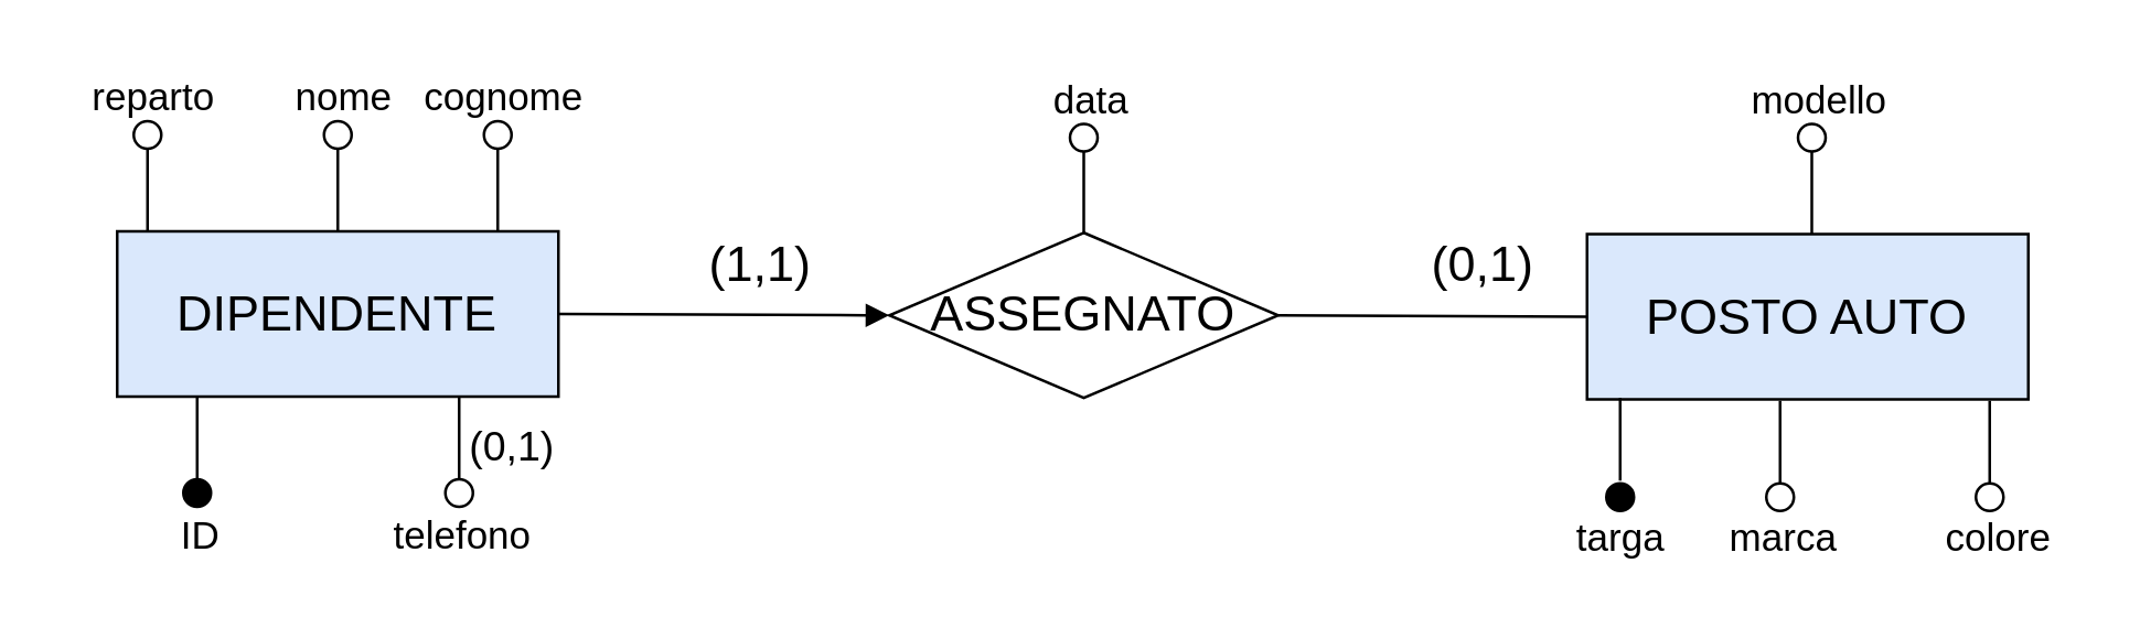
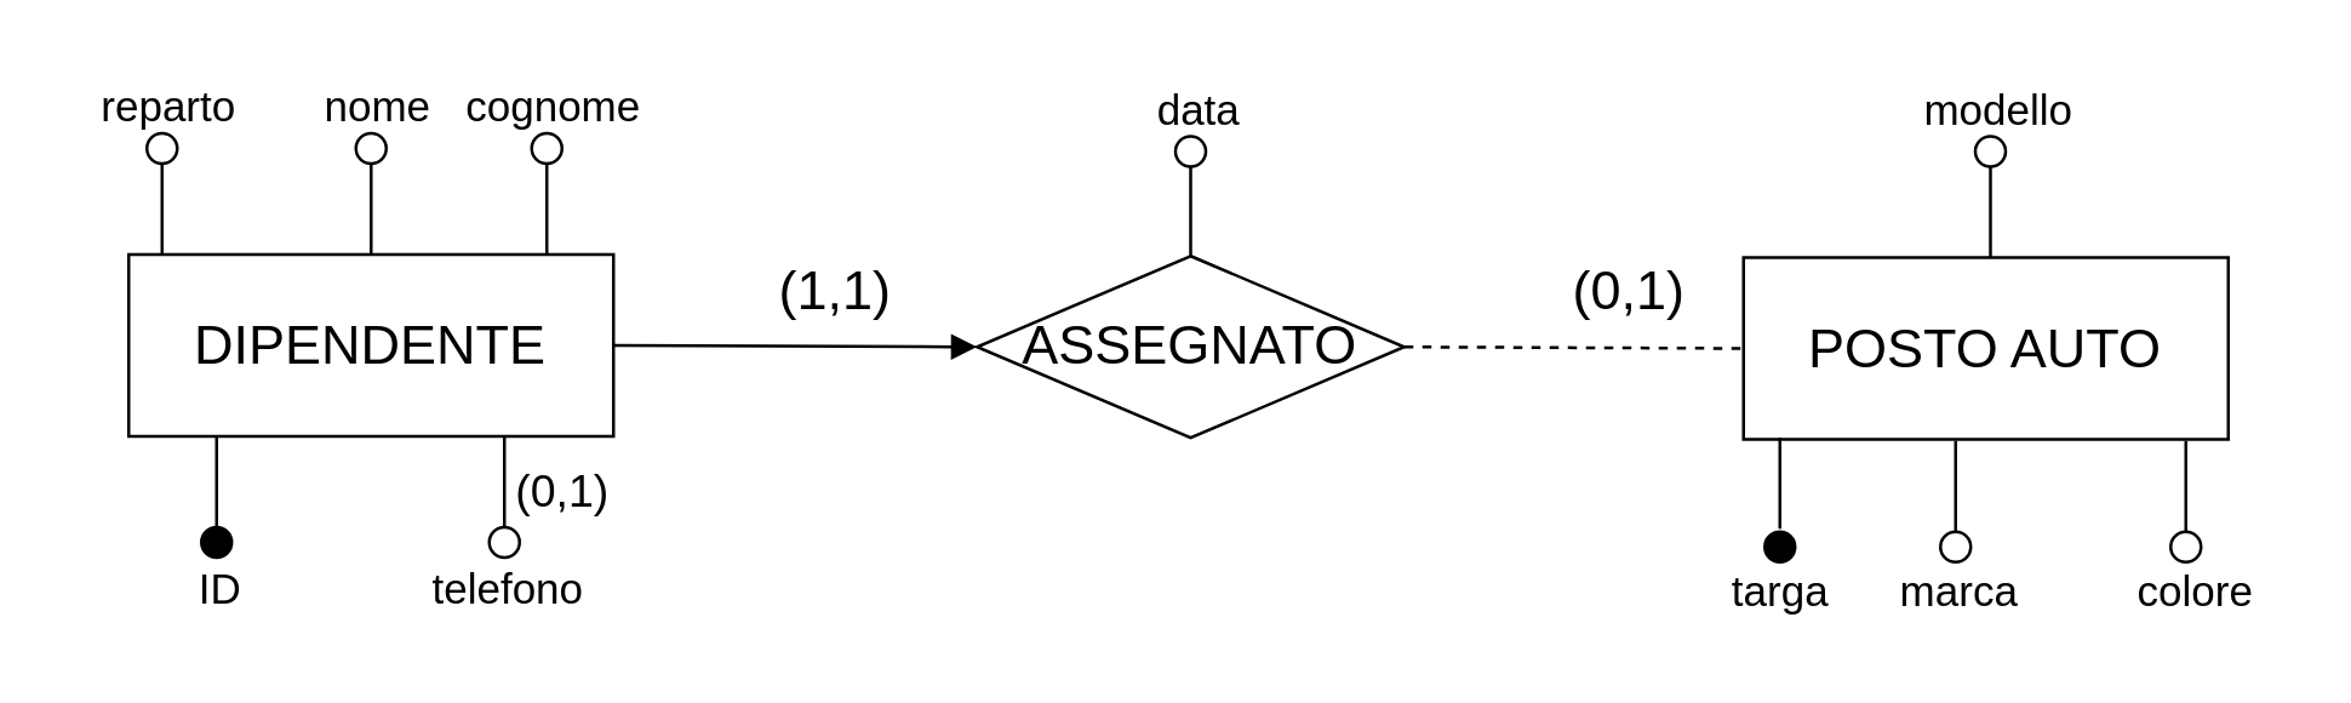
  <mxCell id="0" />
  <mxCell id="1" parent="0" />
- <mxCell id="2" value="&lt;span style=&quot;font-size: 18px;&quot;&gt;DIPENDENTE&lt;/span&gt;" style="rounded=0;whiteSpace=wrap;html=1;fillColor=#dae8fc;" parent="1" vertex="1"><mxGeometry x="42" y="83.5" width="160" height="60" as="geometry" /></mxCell>
+ <mxCell id="2" value="&lt;span style=&quot;font-size: 18px;&quot;&gt;DIPENDENTE&lt;/span&gt;" style="rounded=0;whiteSpace=wrap;html=1;" parent="1" vertex="1"><mxGeometry x="42" y="83.5" width="160" height="60" as="geometry" /></mxCell>
  <mxCell id="3" value="" style="endArrow=none;html=1;rounded=0;exitX=0.067;exitY=0;exitDx=0;exitDy=0;exitPerimeter=0;" parent="1" edge="1"><mxGeometry width="50" height="50" relative="1" as="geometry"><mxPoint x="180" y="83.5" as="sourcePoint" /><mxPoint x="180" y="53.5" as="targetPoint" /></mxGeometry></mxCell>
  <mxCell id="4" value="" style="ellipse;whiteSpace=wrap;html=1;aspect=fixed;" parent="1" vertex="1"><mxGeometry x="175" y="43.5" width="10" height="10" as="geometry" /></mxCell>
  <mxCell id="5" value="&lt;font style=&quot;font-size: 14px;&quot;&gt;nome&lt;/font&gt;" style="text;html=1;align=center;verticalAlign=middle;resizable=0;points=[];autosize=1;strokeColor=none;fillColor=none;" parent="1" vertex="1"><mxGeometry x="94" y="20" width="60" height="30" as="geometry" /></mxCell>
  <mxCell id="6" value="" style="endArrow=none;html=1;rounded=0;exitX=0.067;exitY=0;exitDx=0;exitDy=0;exitPerimeter=0;" parent="1" edge="1"><mxGeometry width="50" height="50" relative="1" as="geometry"><mxPoint x="122" y="83.5" as="sourcePoint" /><mxPoint x="122" y="53.5" as="targetPoint" /></mxGeometry></mxCell>
  <mxCell id="7" value="" style="ellipse;whiteSpace=wrap;html=1;aspect=fixed;direction=south;" parent="1" vertex="1"><mxGeometry x="117" y="43.5" width="10" height="10" as="geometry" /></mxCell>
- <mxCell id="8" value="&lt;font style=&quot;font-size: 18px;&quot;&gt;POSTO AUTO&lt;/font&gt;" style="rounded=0;whiteSpace=wrap;html=1;fillColor=#dae8fc;" parent="1" vertex="1"><mxGeometry x="575" y="84.5" width="160" height="60" as="geometry" /></mxCell>
+ <mxCell id="8" value="&lt;font style=&quot;font-size: 18px;&quot;&gt;POSTO AUTO&lt;/font&gt;" style="rounded=0;whiteSpace=wrap;html=1;" parent="1" vertex="1"><mxGeometry x="575" y="84.5" width="160" height="60" as="geometry" /></mxCell>
  <mxCell id="9" value="" style="endArrow=none;html=1;rounded=0;exitX=0.067;exitY=0;exitDx=0;exitDy=0;exitPerimeter=0;" parent="1" edge="1"><mxGeometry width="50" height="50" relative="1" as="geometry"><mxPoint x="645" y="145" as="sourcePoint" /><mxPoint x="645" y="175" as="targetPoint" /></mxGeometry></mxCell>
  <mxCell id="10" value="" style="ellipse;whiteSpace=wrap;html=1;aspect=fixed;rotation=-180;" parent="1" vertex="1"><mxGeometry x="640" y="175" width="10" height="10" as="geometry" /></mxCell>
  <mxCell id="11" value="" style="endArrow=none;html=1;rounded=0;exitX=0.067;exitY=0;exitDx=0;exitDy=0;exitPerimeter=0;" parent="1" edge="1"><mxGeometry width="50" height="50" relative="1" as="geometry"><mxPoint x="587" y="144" as="sourcePoint" /><mxPoint x="587" y="174" as="targetPoint" /></mxGeometry></mxCell>
  <mxCell id="12" value="" style="ellipse;whiteSpace=wrap;html=1;aspect=fixed;rotation=-180;fillColor=#000000;" parent="1" vertex="1"><mxGeometry x="582" y="175" width="10" height="10" as="geometry" /></mxCell>
  <mxCell id="13" value="&lt;font style=&quot;font-size: 14px;&quot;&gt;targa&lt;/font&gt;" style="text;html=1;align=center;verticalAlign=middle;resizable=0;points=[];autosize=1;strokeColor=none;fillColor=none;" parent="1" vertex="1"><mxGeometry x="557" y="180" width="60" height="30" as="geometry" /></mxCell>
  <mxCell id="14" value="&lt;font style=&quot;font-size: 14px;&quot;&gt;marca&lt;/font&gt;" style="text;html=1;align=center;verticalAlign=middle;resizable=0;points=[];autosize=1;strokeColor=none;fillColor=none;" parent="1" vertex="1"><mxGeometry x="616" y="180" width="60" height="30" as="geometry" /></mxCell>
  <mxCell id="15" value="&lt;font style=&quot;font-size: 18px;&quot;&gt;ASSEGNATO&lt;/font&gt;" style="rhombus;whiteSpace=wrap;html=1;" parent="1" vertex="1"><mxGeometry x="322" y="84" width="141" height="60" as="geometry" /></mxCell>
  <mxCell id="16" value="" style="endArrow=block;html=1;rounded=0;exitX=1;exitY=0.5;exitDx=0;exitDy=0;entryX=0;entryY=0.5;entryDx=0;entryDy=0;" parent="1" source="2" target="15" edge="1"><mxGeometry width="50" height="50" relative="1" as="geometry"><mxPoint x="412" y="297.5" as="sourcePoint" /><mxPoint x="462" y="247.5" as="targetPoint" /></mxGeometry></mxCell>
- <mxCell id="17" value="" style="endArrow=none;html=1;rounded=0;exitX=1;exitY=0.5;exitDx=0;exitDy=0;entryX=0;entryY=0.5;entryDx=0;entryDy=0;" parent="1" source="15" target="8" edge="1"><mxGeometry width="50" height="50" relative="1" as="geometry"><mxPoint x="412" y="297.5" as="sourcePoint" /><mxPoint x="462" y="247.5" as="targetPoint" /></mxGeometry></mxCell>
+ <mxCell id="17" value="" style="endArrow=none;html=1;rounded=0;exitX=1;exitY=0.5;exitDx=0;exitDy=0;entryX=0;entryY=0.5;entryDx=0;entryDy=0;dashed=1;" parent="1" source="15" target="8" edge="1"><mxGeometry width="50" height="50" relative="1" as="geometry"><mxPoint x="412" y="297.5" as="sourcePoint" /><mxPoint x="462" y="247.5" as="targetPoint" /></mxGeometry></mxCell>
  <mxCell id="18" value="" style="endArrow=none;html=1;rounded=0;exitX=0.067;exitY=0;exitDx=0;exitDy=0;exitPerimeter=0;" parent="1" edge="1"><mxGeometry width="50" height="50" relative="1" as="geometry"><mxPoint x="721" y="145" as="sourcePoint" /><mxPoint x="721" y="175" as="targetPoint" /></mxGeometry></mxCell>
  <mxCell id="19" value="" style="ellipse;whiteSpace=wrap;html=1;aspect=fixed;rotation=-180;" parent="1" vertex="1"><mxGeometry x="716" y="175" width="10" height="10" as="geometry" /></mxCell>
  <mxCell id="20" value="&lt;font style=&quot;font-size: 14px;&quot;&gt;colore&lt;/font&gt;" style="text;html=1;align=center;verticalAlign=middle;resizable=0;points=[];autosize=1;strokeColor=none;fillColor=none;" parent="1" vertex="1"><mxGeometry x="694" y="180" width="60" height="30" as="geometry" /></mxCell>
  <mxCell id="21" value="&lt;font style=&quot;font-size: 18px;&quot;&gt;(1,1)&lt;/font&gt;" style="text;html=1;align=center;verticalAlign=middle;resizable=0;points=[];autosize=1;strokeColor=none;fillColor=none;" parent="1" vertex="1"><mxGeometry x="245" y="76" width="60" height="40" as="geometry" /></mxCell>
  <mxCell id="22" value="&lt;font style=&quot;font-size: 18px;&quot;&gt;(0,1)&lt;/font&gt;" style="text;html=1;align=center;verticalAlign=middle;resizable=0;points=[];autosize=1;strokeColor=none;fillColor=none;" parent="1" vertex="1"><mxGeometry x="507" y="76" width="60" height="40" as="geometry" /></mxCell>
  <mxCell id="23" value="&lt;font style=&quot;font-size: 14px;&quot;&gt;cognome&lt;/font&gt;" style="text;html=1;align=center;verticalAlign=middle;resizable=0;points=[];autosize=1;strokeColor=none;fillColor=none;" parent="1" vertex="1"><mxGeometry x="142" y="20" width="80" height="30" as="geometry" /></mxCell>
  <mxCell id="24" value="" style="endArrow=none;html=1;rounded=0;exitX=0.067;exitY=0;exitDx=0;exitDy=0;exitPerimeter=0;" edge="1" parent="1"><mxGeometry width="50" height="50" relative="1" as="geometry"><mxPoint x="71" y="143.5" as="sourcePoint" /><mxPoint x="71" y="173.5" as="targetPoint" /></mxGeometry></mxCell>
  <mxCell id="25" value="" style="ellipse;whiteSpace=wrap;html=1;aspect=fixed;rotation=-180;fillColor=#000000;" vertex="1" parent="1"><mxGeometry x="66" y="173.5" width="10" height="10" as="geometry" /></mxCell>
  <mxCell id="26" value="&lt;font style=&quot;font-size: 14px;&quot;&gt;ID&lt;/font&gt;" style="text;html=1;align=center;verticalAlign=middle;resizable=0;points=[];autosize=1;strokeColor=none;fillColor=none;" vertex="1" parent="1"><mxGeometry x="52" y="178.5" width="40" height="30" as="geometry" /></mxCell>
  <mxCell id="27" value="" style="endArrow=none;html=1;rounded=0;exitX=0.067;exitY=0;exitDx=0;exitDy=0;exitPerimeter=0;" edge="1" parent="1"><mxGeometry width="50" height="50" relative="1" as="geometry"><mxPoint x="166" y="143.5" as="sourcePoint" /><mxPoint x="166" y="173.5" as="targetPoint" /></mxGeometry></mxCell>
  <mxCell id="28" value="" style="ellipse;whiteSpace=wrap;html=1;aspect=fixed;rotation=-180;" vertex="1" parent="1"><mxGeometry x="161" y="173.5" width="10" height="10" as="geometry" /></mxCell>
  <mxCell id="29" value="&lt;font style=&quot;font-size: 14px;&quot;&gt;telefono&lt;/font&gt;" style="text;html=1;align=center;verticalAlign=middle;resizable=0;points=[];autosize=1;strokeColor=none;fillColor=none;" vertex="1" parent="1"><mxGeometry x="132" y="178.5" width="70" height="30" as="geometry" /></mxCell>
  <mxCell id="30" value="&lt;font style=&quot;font-size: 14px;&quot;&gt;modello&lt;/font&gt;" style="text;html=1;align=center;verticalAlign=middle;resizable=0;points=[];autosize=1;strokeColor=none;fillColor=none;" vertex="1" parent="1"><mxGeometry x="623.5" y="21" width="70" height="30" as="geometry" /></mxCell>
  <mxCell id="31" value="" style="endArrow=none;html=1;rounded=0;exitX=0.067;exitY=0;exitDx=0;exitDy=0;exitPerimeter=0;" edge="1" parent="1"><mxGeometry width="50" height="50" relative="1" as="geometry"><mxPoint x="656.5" y="84.5" as="sourcePoint" /><mxPoint x="656.5" y="54.5" as="targetPoint" /></mxGeometry></mxCell>
  <mxCell id="32" value="" style="ellipse;whiteSpace=wrap;html=1;aspect=fixed;direction=south;" vertex="1" parent="1"><mxGeometry x="651.5" y="44.5" width="10" height="10" as="geometry" /></mxCell>
  <mxCell id="33" value="&lt;font style=&quot;font-size: 14px;&quot;&gt;reparto&lt;/font&gt;" style="text;html=1;align=center;verticalAlign=middle;resizable=0;points=[];autosize=1;strokeColor=none;fillColor=none;" vertex="1" parent="1"><mxGeometry x="20" y="20" width="70" height="30" as="geometry" /></mxCell>
  <mxCell id="34" value="" style="endArrow=none;html=1;rounded=0;exitX=0.067;exitY=0;exitDx=0;exitDy=0;exitPerimeter=0;" edge="1" parent="1"><mxGeometry width="50" height="50" relative="1" as="geometry"><mxPoint x="53" y="83.5" as="sourcePoint" /><mxPoint x="53" y="53.5" as="targetPoint" /></mxGeometry></mxCell>
  <mxCell id="35" value="" style="ellipse;whiteSpace=wrap;html=1;aspect=fixed;direction=south;" vertex="1" parent="1"><mxGeometry x="48" y="43.5" width="10" height="10" as="geometry" /></mxCell>
  <mxCell id="36" value="" style="endArrow=none;html=1;rounded=0;exitX=0.067;exitY=0;exitDx=0;exitDy=0;exitPerimeter=0;" edge="1" parent="1"><mxGeometry width="50" height="50" relative="1" as="geometry"><mxPoint x="392.5" y="84.5" as="sourcePoint" /><mxPoint x="392.5" y="54.5" as="targetPoint" /></mxGeometry></mxCell>
  <mxCell id="37" value="" style="ellipse;whiteSpace=wrap;html=1;aspect=fixed;" vertex="1" parent="1"><mxGeometry x="387.5" y="44.5" width="10" height="10" as="geometry" /></mxCell>
  <mxCell id="38" value="&lt;font style=&quot;font-size: 14px;&quot;&gt;data&lt;/font&gt;" style="text;html=1;align=center;verticalAlign=middle;resizable=0;points=[];autosize=1;strokeColor=none;fillColor=none;" vertex="1" parent="1"><mxGeometry x="369.5" y="21" width="50" height="30" as="geometry" /></mxCell>
  <mxCell id="39" value="&lt;font style=&quot;font-size: 15px;&quot;&gt;(0,1)&lt;/font&gt;" style="text;html=1;align=center;verticalAlign=middle;resizable=0;points=[];autosize=1;strokeColor=none;fillColor=none;" vertex="1" parent="1"><mxGeometry x="160" y="146" width="50" height="30" as="geometry" /></mxCell>
